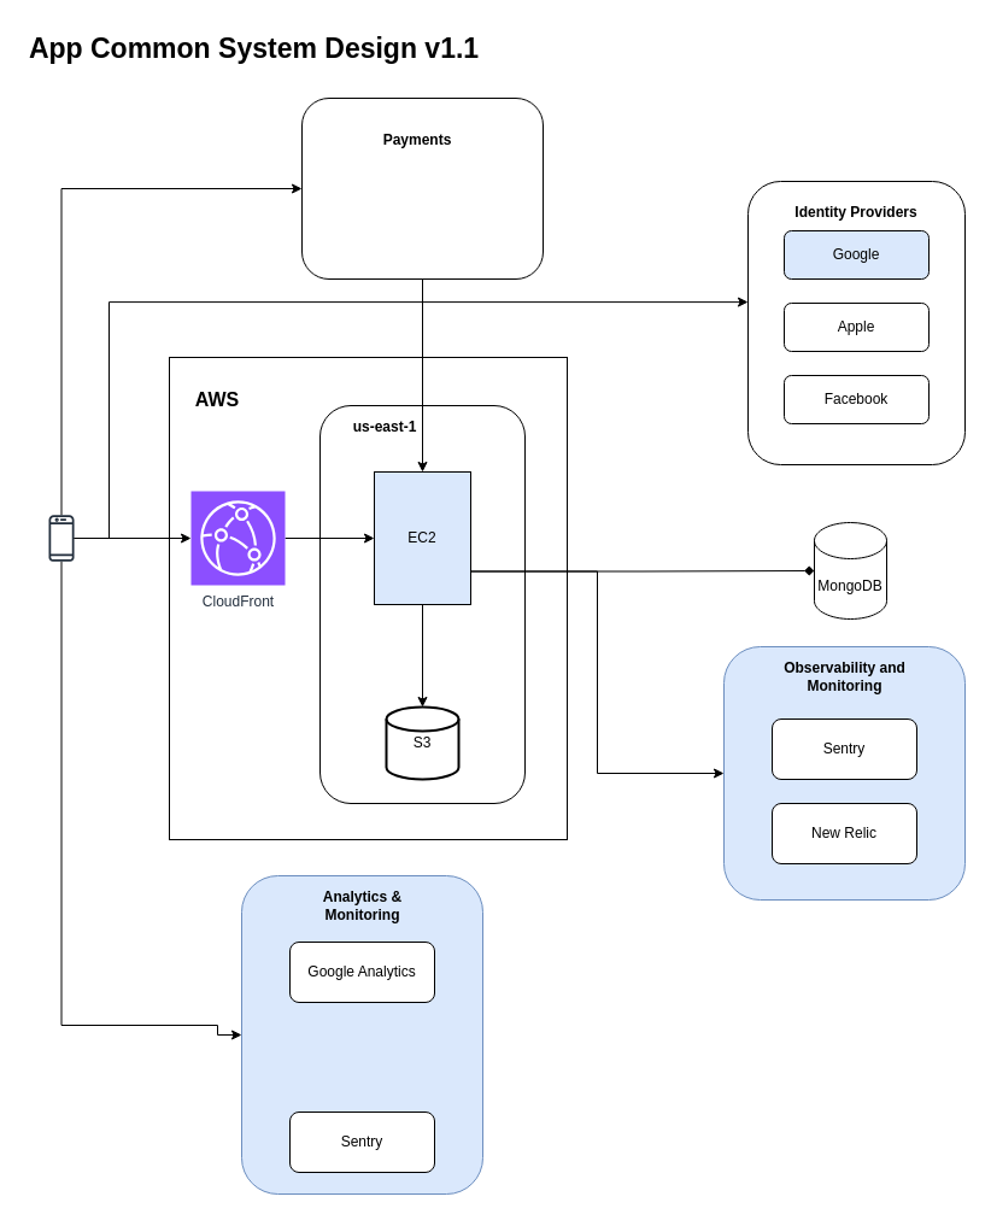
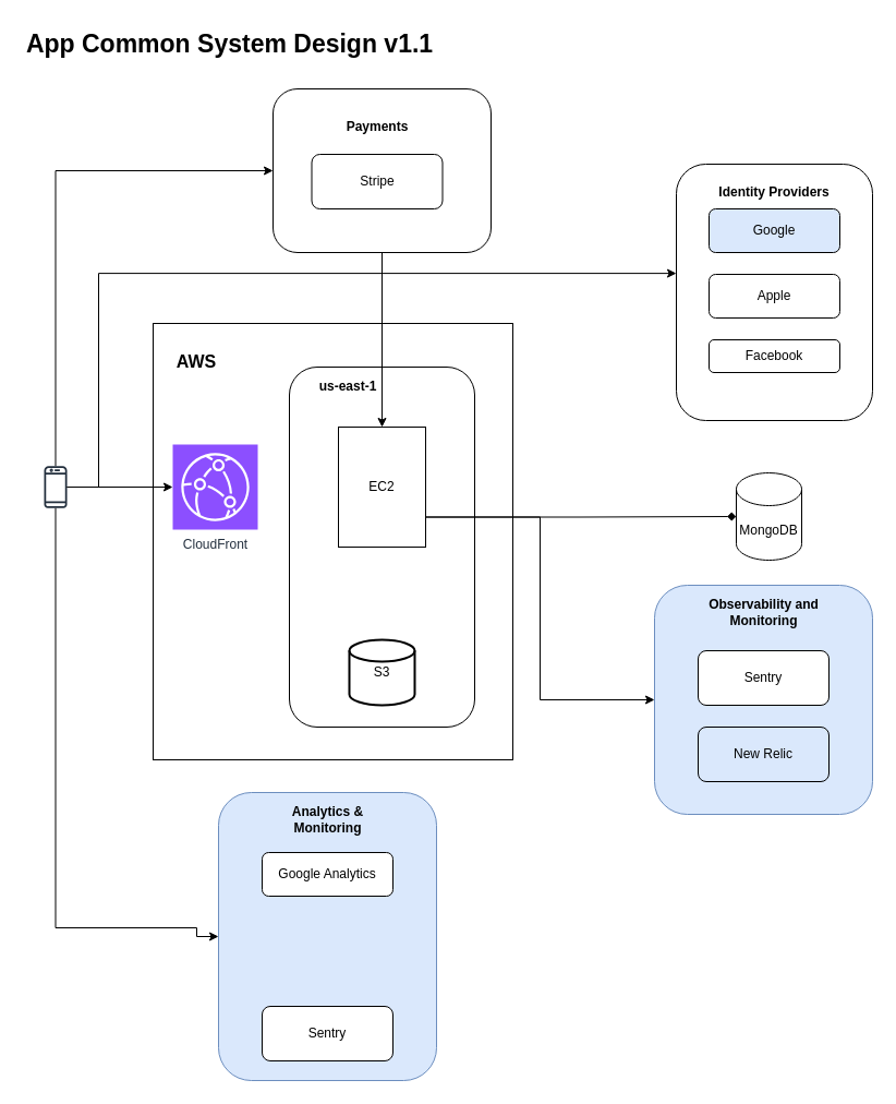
  <mxCell id="0" />
  <mxCell id="1" parent="0" />
  <mxCell id="2" value="" style="rounded=1;whiteSpace=wrap;html=1;fillColor=none;" vertex="1" parent="1"><mxGeometry x="620" y="150" width="180" height="235" as="geometry" /></mxCell>
  <mxCell id="3" style="edgeStyle=orthogonalEdgeStyle;rounded=0;orthogonalLoop=1;jettySize=auto;html=1;" edge="1" parent="1" source="4" target="11"><mxGeometry relative="1" as="geometry" /></mxCell>
  <mxCell id="4" value="" style="rounded=1;whiteSpace=wrap;html=1;fillColor=none;" vertex="1" parent="1"><mxGeometry x="250" y="81" width="200" height="150" as="geometry" /></mxCell>
  <mxCell id="5" value="" style="rounded=1;whiteSpace=wrap;html=1;fillColor=none;" vertex="1" parent="1"><mxGeometry x="265" y="336" width="170" height="330" as="geometry" /></mxCell>
  <mxCell id="6" value="" style="rounded=0;whiteSpace=wrap;html=1;fillColor=none;" vertex="1" parent="1"><mxGeometry x="140" y="296" width="330" height="400" as="geometry" /></mxCell>
  <mxCell id="7" value="App Common System Design v1.1" style="text;html=1;align=center;verticalAlign=middle;resizable=0;points=[];autosize=1;strokeColor=none;fillColor=none;fontSize=23;fontStyle=1" vertex="1" parent="1"><mxGeometry x="20" y="20" width="380" height="40" as="geometry" /></mxCell>
  <mxCell id="8" value="MongoDB" style="shape=cylinder3;whiteSpace=wrap;html=1;boundedLbl=1;backgroundOutline=1;size=15;" vertex="1" parent="1"><mxGeometry x="675" y="433" width="60" height="80" as="geometry" /></mxCell>
  <mxCell id="9" style="edgeStyle=orthogonalEdgeStyle;rounded=0;orthogonalLoop=1;jettySize=auto;html=1;exitX=1;exitY=0.75;exitDx=0;exitDy=0;entryX=0;entryY=0.5;entryDx=0;entryDy=0;entryPerimeter=0;endArrow=diamond;" edge="1" parent="1" source="11" target="8"><mxGeometry relative="1" as="geometry"><mxPoint x="640" y="566" as="targetPoint" /></mxGeometry></mxCell>
  <mxCell id="10" style="edgeStyle=orthogonalEdgeStyle;rounded=0;orthogonalLoop=1;jettySize=auto;html=1;exitX=1;exitY=0.75;exitDx=0;exitDy=0;entryX=0;entryY=0.5;entryDx=0;entryDy=0;" edge="1" parent="1" source="11" target="27"><mxGeometry relative="1" as="geometry" /></mxCell>
- <mxCell id="11" value="EC2" style="rounded=0;whiteSpace=wrap;html=1;fillColor=#dae8fc;" vertex="1" parent="1"><mxGeometry x="310" y="391" width="80" height="110" as="geometry" /></mxCell>
+ <mxCell id="11" value="EC2" style="rounded=0;whiteSpace=wrap;html=1;" vertex="1" parent="1"><mxGeometry x="310" y="391" width="80" height="110" as="geometry" /></mxCell>
  <mxCell id="12" style="edgeStyle=orthogonalEdgeStyle;rounded=0;orthogonalLoop=1;jettySize=auto;html=1;entryX=0;entryY=0.5;entryDx=0;entryDy=0;" edge="1" parent="1" source="14" target="23"><mxGeometry relative="1" as="geometry"><Array as="points"><mxPoint x="51" y="850" /><mxPoint x="180" y="850" /><mxPoint x="180" y="858" /></Array><mxPoint x="50" y="480" as="sourcePoint" /><mxPoint x="190" y="851" as="targetPoint" /></mxGeometry></mxCell>
  <mxCell id="13" style="edgeStyle=orthogonalEdgeStyle;rounded=0;orthogonalLoop=1;jettySize=auto;html=1;entryX=0;entryY=0.5;entryDx=0;entryDy=0;" edge="1" parent="1" source="14" target="4"><mxGeometry relative="1" as="geometry"><Array as="points"><mxPoint x="51" y="156" /></Array></mxGeometry></mxCell>
  <mxCell id="14" value="" style="sketch=0;outlineConnect=0;fontColor=#232F3E;gradientColor=none;fillColor=#232F3D;strokeColor=none;dashed=0;verticalLabelPosition=bottom;verticalAlign=top;align=center;html=1;fontSize=12;fontStyle=0;aspect=fixed;pointerEvents=1;shape=mxgraph.aws4.mobile_client;" vertex="1" parent="1"><mxGeometry x="40" y="426" width="21.03" height="40" as="geometry" /></mxCell>
  <mxCell id="15" style="edgeStyle=orthogonalEdgeStyle;rounded=0;orthogonalLoop=1;jettySize=auto;html=1;" edge="1" parent="1" source="14" target="35"><mxGeometry relative="1" as="geometry"><mxPoint x="229" y="446" as="sourcePoint" /></mxGeometry></mxCell>
  <mxCell id="16" value="S3" style="strokeWidth=2;html=1;shape=mxgraph.flowchart.database;whiteSpace=wrap;" vertex="1" parent="1"><mxGeometry x="320" y="586" width="60" height="60" as="geometry" /></mxCell>
- <mxCell id="17" style="edgeStyle=orthogonalEdgeStyle;rounded=0;orthogonalLoop=1;jettySize=auto;html=1;exitX=0.5;exitY=1;exitDx=0;exitDy=0;entryX=0.5;entryY=0;entryDx=0;entryDy=0;entryPerimeter=0;" edge="1" parent="1" source="11" target="16"><mxGeometry relative="1" as="geometry" /></mxCell>
  <mxCell id="18" value="AWS" style="text;html=1;align=center;verticalAlign=middle;whiteSpace=wrap;rounded=0;fontStyle=1;fontSize=16;" vertex="1" parent="1"><mxGeometry x="150" y="316" width="60" height="30" as="geometry" /></mxCell>
  <mxCell id="19" value="Google" style="rounded=1;whiteSpace=wrap;html=1;fillColor=#dae8fc;" vertex="1" parent="1"><mxGeometry x="650" y="191" width="120" height="40" as="geometry" /></mxCell>
  <mxCell id="20" value="Apple" style="rounded=1;whiteSpace=wrap;html=1;" vertex="1" parent="1"><mxGeometry x="650" y="251" width="120" height="40" as="geometry" /></mxCell>
- <mxCell id="21" value="Facebook" style="rounded=1;whiteSpace=wrap;html=1;" vertex="1" parent="1"><mxGeometry x="650" y="311" width="120" height="40" as="geometry" /></mxCell>
+ <mxCell id="21" value="Facebook" style="rounded=1;whiteSpace=wrap;html=1;" vertex="1" parent="1"><mxGeometry x="650" y="311" width="120" height="30" as="geometry" /></mxCell>
  <mxCell id="22" value="Identity Providers" style="text;html=1;align=center;verticalAlign=middle;whiteSpace=wrap;rounded=0;fontStyle=1" vertex="1" parent="1"><mxGeometry x="650" y="161" width="120" height="30" as="geometry" /></mxCell>
  <mxCell id="23" value="" style="rounded=1;whiteSpace=wrap;html=1;fillColor=#dae8fc;strokeColor=#6c8ebf;" vertex="1" parent="1"><mxGeometry x="200" y="726" width="200" height="264" as="geometry" /></mxCell>
- <mxCell id="24" value="Google Analytics" style="rounded=1;whiteSpace=wrap;html=1;" vertex="1" parent="1"><mxGeometry x="240" y="781" width="120" height="50" as="geometry" /></mxCell>
+ <mxCell id="24" value="Google Analytics" style="rounded=1;whiteSpace=wrap;html=1;" vertex="1" parent="1"><mxGeometry x="240" y="781" width="120" height="40" as="geometry" /></mxCell>
  <mxCell id="25" value="Analytics &amp;amp; Monitoring" style="text;html=1;align=center;verticalAlign=middle;whiteSpace=wrap;rounded=0;fontStyle=1" vertex="1" parent="1"><mxGeometry x="235.5" y="736" width="129" height="30" as="geometry" /></mxCell>
  <mxCell id="26" value="us-east-1" style="text;html=1;align=center;verticalAlign=middle;whiteSpace=wrap;rounded=0;fontStyle=1" vertex="1" parent="1"><mxGeometry x="289" y="339" width="60" height="30" as="geometry" /></mxCell>
  <mxCell id="27" value="" style="rounded=1;whiteSpace=wrap;html=1;fillColor=#dae8fc;strokeColor=#6c8ebf;" vertex="1" parent="1"><mxGeometry x="600" y="536" width="200" height="210" as="geometry" /></mxCell>
  <mxCell id="28" value="Sentry" style="rounded=1;whiteSpace=wrap;html=1;" vertex="1" parent="1"><mxGeometry x="640" y="596" width="120" height="50" as="geometry" /></mxCell>
- <mxCell id="29" value="New Relic" style="rounded=1;whiteSpace=wrap;html=1;" vertex="1" parent="1"><mxGeometry x="640" y="666" width="120" height="50" as="geometry" /></mxCell>
+ <mxCell id="29" value="New Relic" style="rounded=1;whiteSpace=wrap;html=1;fillColor=#dae8fc;" vertex="1" parent="1"><mxGeometry x="640" y="666" width="120" height="50" as="geometry" /></mxCell>
  <mxCell id="30" value="Observability and Monitoring" style="text;html=1;align=center;verticalAlign=middle;whiteSpace=wrap;rounded=0;fontStyle=1" vertex="1" parent="1"><mxGeometry x="635.5" y="546" width="129" height="30" as="geometry" /></mxCell>
+ <mxCell id="31" value="Stripe" style="rounded=1;whiteSpace=wrap;html=1;" vertex="1" parent="1"><mxGeometry x="285.5" y="141" width="120" height="50" as="geometry" /></mxCell>
  <mxCell id="32" value="Payments" style="text;html=1;align=center;verticalAlign=middle;whiteSpace=wrap;rounded=0;fontStyle=1" vertex="1" parent="1"><mxGeometry x="315.5" y="101" width="60" height="30" as="geometry" /></mxCell>
  <mxCell id="33" value="Sentry" style="rounded=1;whiteSpace=wrap;html=1;" vertex="1" parent="1"><mxGeometry x="240" y="922" width="120" height="50" as="geometry" /></mxCell>
- <mxCell id="34" value="" style="edgeStyle=orthogonalEdgeStyle;rounded=0;orthogonalLoop=1;jettySize=auto;html=1;" edge="1" parent="1" source="35" target="11"><mxGeometry relative="1" as="geometry" /></mxCell>
  <mxCell id="35" value="CloudFront&lt;div&gt;&lt;br&gt;&lt;/div&gt;" style="sketch=0;points=[[0,0,0],[0.25,0,0],[0.5,0,0],[0.75,0,0],[1,0,0],[0,1,0],[0.25,1,0],[0.5,1,0],[0.75,1,0],[1,1,0],[0,0.25,0],[0,0.5,0],[0,0.75,0],[1,0.25,0],[1,0.5,0],[1,0.75,0]];outlineConnect=0;fontColor=#232F3E;fillColor=#8C4FFF;strokeColor=#ffffff;dashed=0;verticalLabelPosition=bottom;verticalAlign=top;align=center;html=1;fontSize=12;fontStyle=0;aspect=fixed;shape=mxgraph.aws4.resourceIcon;resIcon=mxgraph.aws4.cloudfront;" vertex="1" parent="1"><mxGeometry x="158" y="407" width="78" height="78" as="geometry" /></mxCell>
  <mxCell id="36" style="edgeStyle=orthogonalEdgeStyle;rounded=0;orthogonalLoop=1;jettySize=auto;html=1;entryX=0;entryY=0.426;entryDx=0;entryDy=0;entryPerimeter=0;" edge="1" parent="1" source="14" target="2"><mxGeometry relative="1" as="geometry"><Array as="points"><mxPoint x="90" y="446" /><mxPoint x="90" y="250" /></Array></mxGeometry></mxCell>
